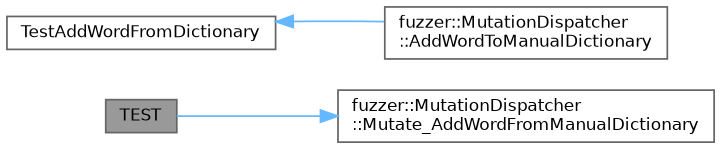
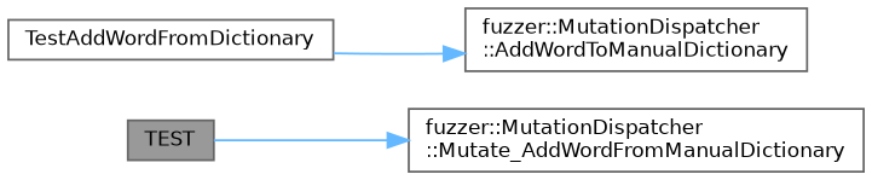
  digraph {
    rankdir=LR
    node [color=grey40 fillcolor=white fontname=Helvetica fontsize=10 shape=box style=filled]
    edge [color=steelblue1 fontname=Helvetica fontsize=10 labelfontname=Helvetica labelfontsize=10 style=solid]
    n1 [color=gray40 fillcolor=grey60 fontcolor=black height=0.2 label=TEST width=0.4]
    n2 [height=0.2 label="fuzzer::MutationDispatcher\l::Mutate_AddWordFromManualDictionary" width=0.4]
    n3 [height=0.2 label=TestAddWordFromDictionary width=0.4]
    n4 [height=0.2 label="fuzzer::MutationDispatcher\l::AddWordToManualDictionary" width=0.4]
    n1 -> n2
-   n4 -> n3
+   n3 -> n4
  }
